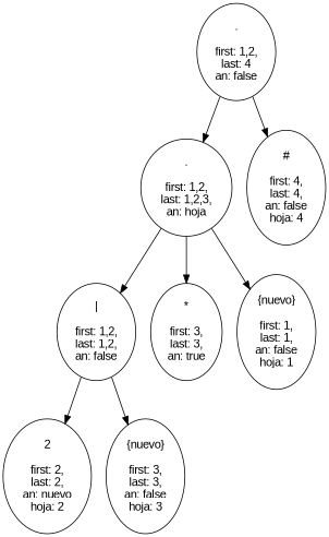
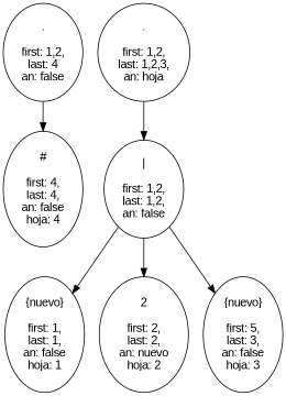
  digraph {
    concentrate=true
    fontname="Liberation Sans"
    rankdir=UD
    node [fontname="Liberation Sans" shape=ellipse]
    edge [fontname="Liberation Sans"]
    n1 [label=".\n\nfirst: 1,2,\nlast: 4\nan: false"]
    n2 [label=".\n\nfirst: 1,2,\nlast: 1,2,3,\nan: hoja"]
    n3 [label="#\n\nfirst: 4,\nlast: 4,\nan: false\nhoja: 4"]
    n4 [label="|\n\nfirst: 1,2,\nlast: 1,2,\nan: false"]
-   n5 [label="*\n\nfirst: 3,\nlast: 3,\nan: true"]
    n6 [label="{nuevo}\n\nfirst: 1,\nlast: 1,\nan: false\nhoja: 1"]
    n7 [label="2\n\nfirst: 2,\nlast: 2,\nan: nuevo\nhoja: 2"]
-   n8 [label="{nuevo}\n\nfirst: 3,\nlast: 3,\nan: false\nhoja: 3"]
-   n1 -> n2
+   n8 [label="{nuevo}\n\nfirst: 5,\nlast: 3,\nan: false\nhoja: 3"]
    n1 -> n3
    n2 -> n4
-   n2 -> n5
-   n2 -> n6
+   n4 -> n6
    n4 -> n7
    n4 -> n8
  }
